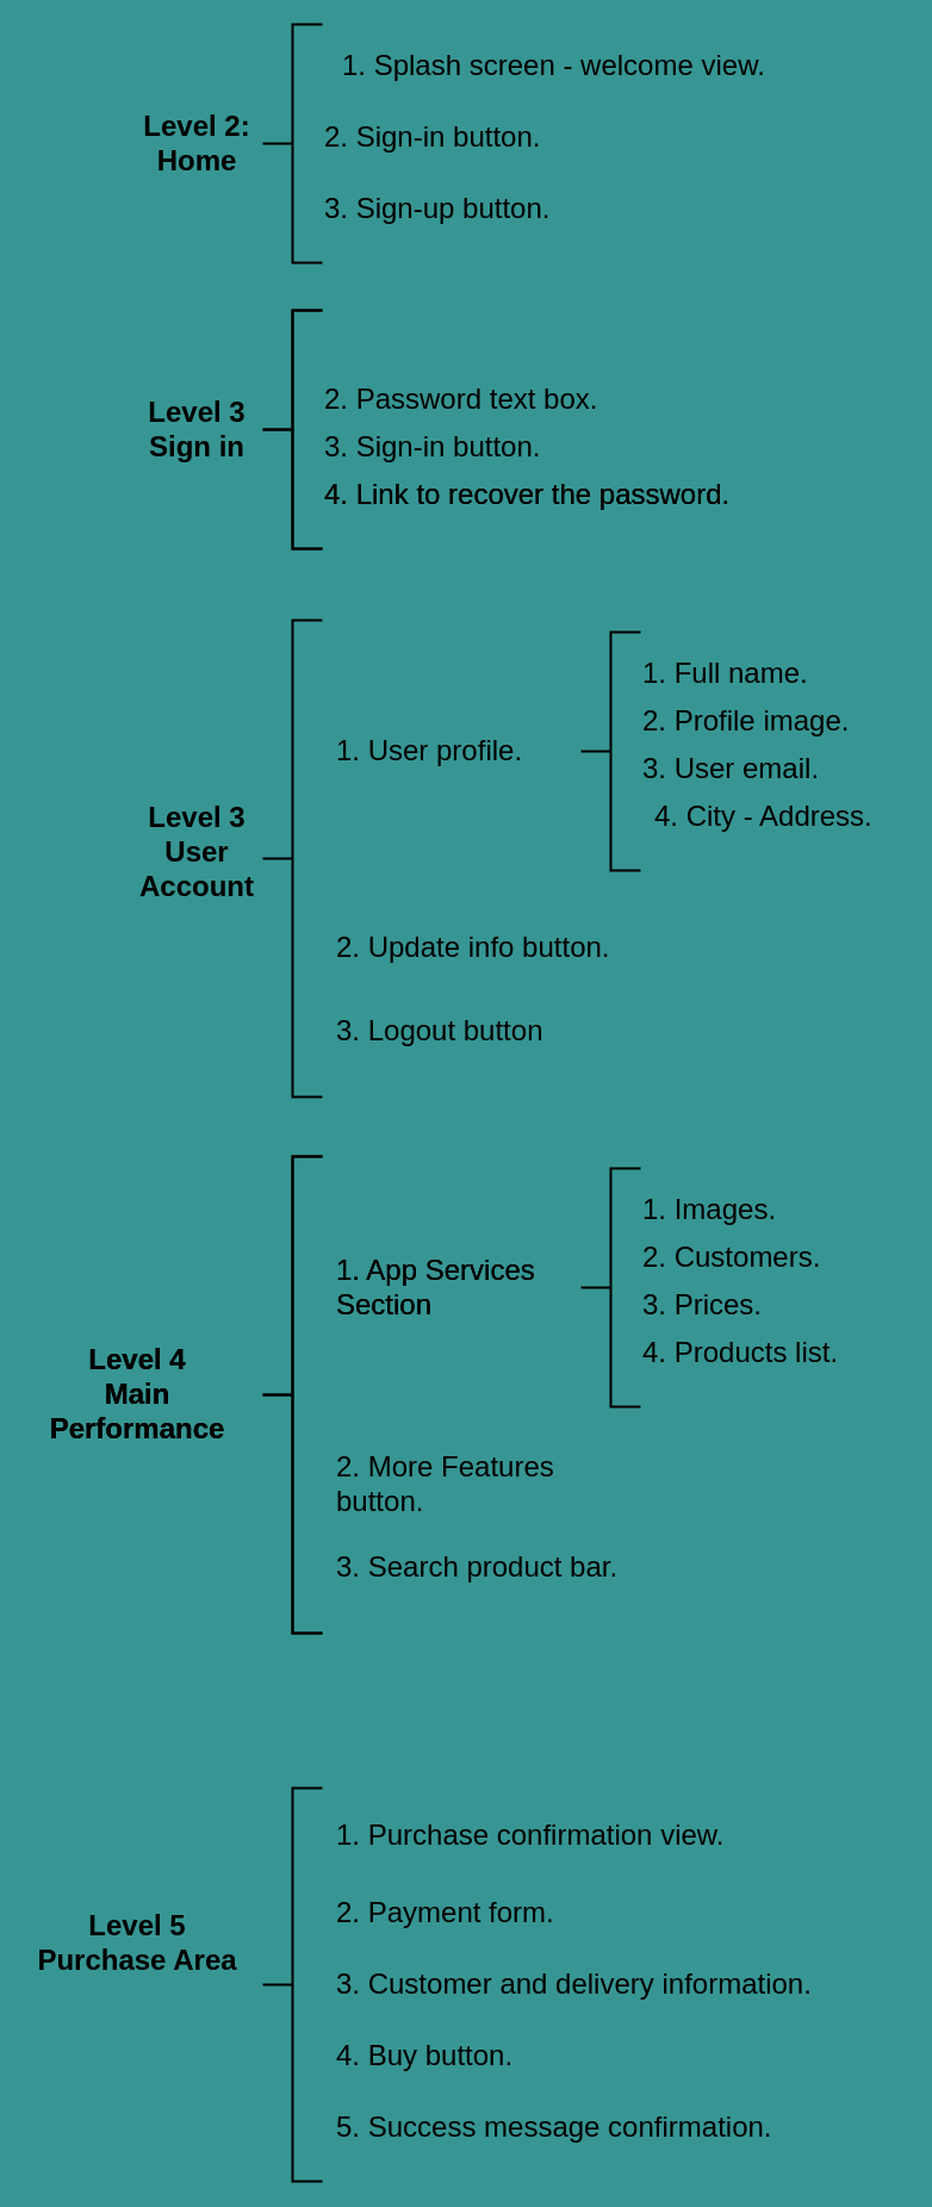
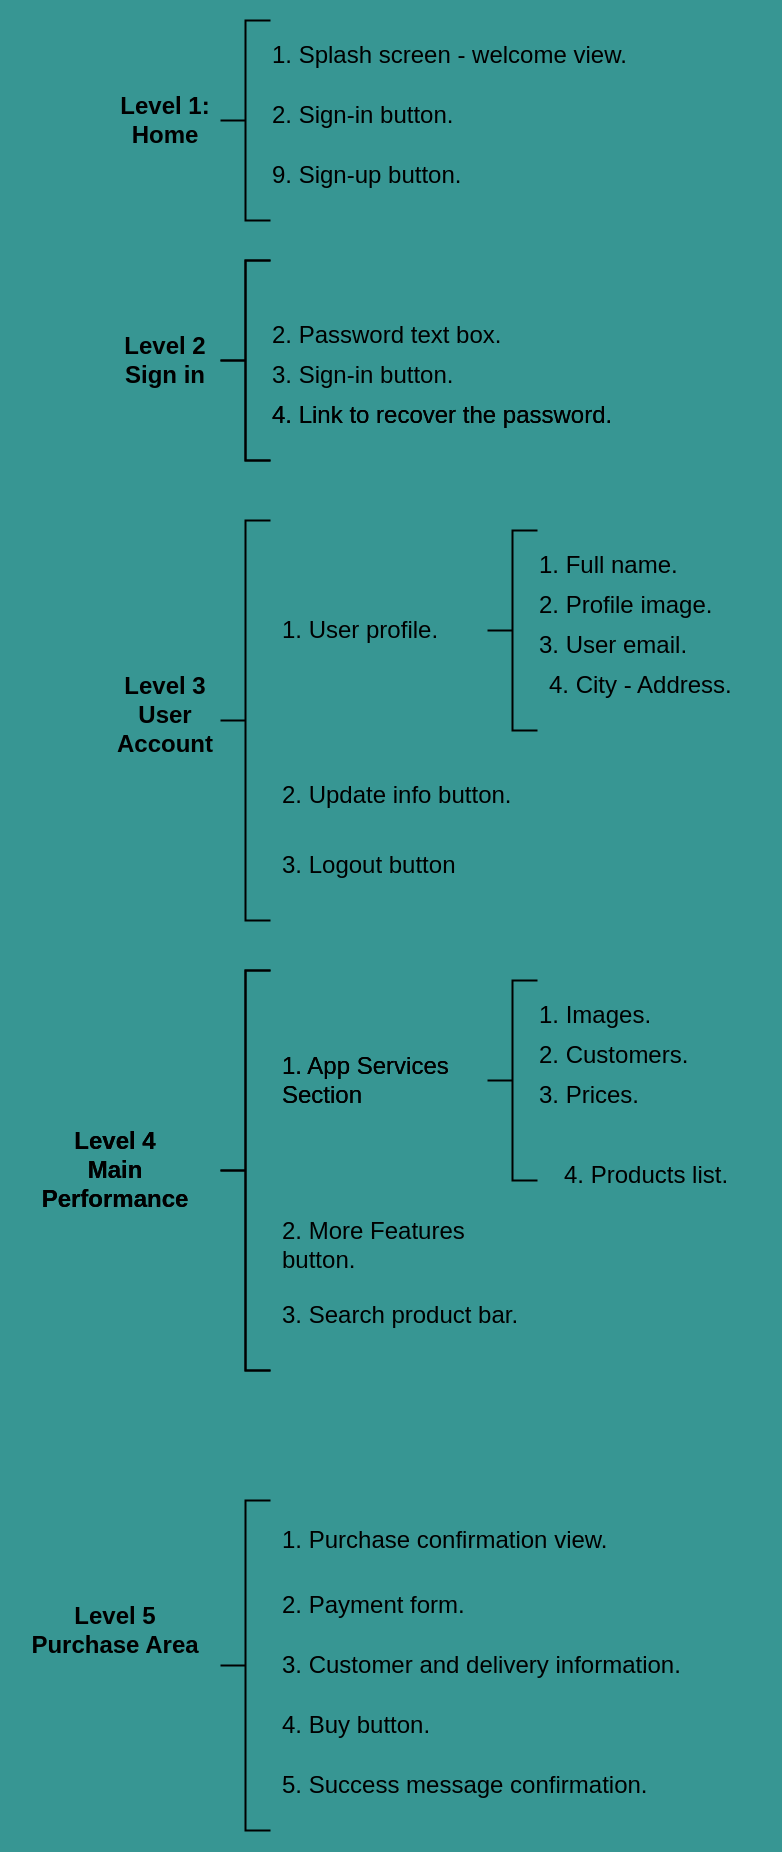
  <mxCell id="0" />
  <mxCell id="1" parent="0" />
- <mxCell id="2" value="&lt;font style=&quot;font-size: 24px;&quot;&gt;&lt;b&gt;Level 2:&lt;br&gt;Home&lt;br&gt;&lt;/b&gt;&lt;/font&gt;" style="text;html=1;strokeColor=none;fillColor=none;align=center;verticalAlign=middle;whiteSpace=wrap;rounded=0;" vertex="1" parent="1"><mxGeometry x="110" y="105" width="110" height="30" as="geometry" /></mxCell>
+ <mxCell id="2" value="&lt;font style=&quot;font-size: 24px;&quot;&gt;&lt;b&gt;Level 1:&lt;br&gt;Home&lt;br&gt;&lt;/b&gt;&lt;/font&gt;" style="text;html=1;strokeColor=none;fillColor=none;align=center;verticalAlign=middle;whiteSpace=wrap;rounded=0;" vertex="1" parent="1"><mxGeometry x="110" y="105" width="110" height="30" as="geometry" /></mxCell>
  <mxCell id="3" value="" style="strokeWidth=2;html=1;shape=mxgraph.flowchart.annotation_2;align=left;labelPosition=right;pointerEvents=1;fontSize=24;" vertex="1" parent="1"><mxGeometry x="220" y="20" width="50" height="200" as="geometry" /></mxCell>
- <mxCell id="4" value="1. Splash screen - welcome view.&amp;nbsp;" style="text;html=1;strokeColor=none;fillColor=none;align=left;verticalAlign=middle;whiteSpace=wrap;rounded=0;fontSize=24;" vertex="1" parent="1"><mxGeometry x="285" y="40" width="380" height="30" as="geometry" /></mxCell>
+ <mxCell id="4" value="1. Splash screen - welcome view.&amp;nbsp;" style="text;html=1;strokeColor=none;fillColor=none;align=left;verticalAlign=middle;whiteSpace=wrap;rounded=0;fontSize=24;" vertex="1" parent="1"><mxGeometry x="270" y="40" width="380" height="30" as="geometry" /></mxCell>
  <mxCell id="5" value="2. Sign-in button." style="text;html=1;strokeColor=none;fillColor=none;align=left;verticalAlign=middle;whiteSpace=wrap;rounded=0;fontSize=24;" vertex="1" parent="1"><mxGeometry x="270" y="100" width="300" height="30" as="geometry" /></mxCell>
- <mxCell id="6" value="3. Sign-up button." style="text;html=1;strokeColor=none;fillColor=none;align=left;verticalAlign=middle;whiteSpace=wrap;rounded=0;fontSize=24;" vertex="1" parent="1"><mxGeometry x="270" y="160" width="300" height="30" as="geometry" /></mxCell>
- <mxCell id="7" value="&lt;font style=&quot;font-size: 24px;&quot;&gt;&lt;b&gt;Level 3 Sign in&lt;/b&gt;&lt;/font&gt;" style="text;html=1;strokeColor=none;fillColor=none;align=center;verticalAlign=middle;whiteSpace=wrap;rounded=0;" vertex="1" parent="1"><mxGeometry x="110" y="345" width="110" height="30" as="geometry" /></mxCell>
+ <mxCell id="6" value="9. Sign-up button." style="text;html=1;strokeColor=none;fillColor=none;align=left;verticalAlign=middle;whiteSpace=wrap;rounded=0;fontSize=24;" vertex="1" parent="1"><mxGeometry x="270" y="160" width="300" height="30" as="geometry" /></mxCell>
+ <mxCell id="7" value="&lt;font style=&quot;font-size: 24px;&quot;&gt;&lt;b&gt;Level 2 Sign in&lt;/b&gt;&lt;/font&gt;" style="text;html=1;strokeColor=none;fillColor=none;align=center;verticalAlign=middle;whiteSpace=wrap;rounded=0;" vertex="1" parent="1"><mxGeometry x="110" y="345" width="110" height="30" as="geometry" /></mxCell>
  <mxCell id="8" value="" style="strokeWidth=2;html=1;shape=mxgraph.flowchart.annotation_2;align=left;labelPosition=right;pointerEvents=1;fontSize=24;" vertex="1" parent="1"><mxGeometry x="220" y="260" width="50" height="200" as="geometry" /></mxCell>
  <mxCell id="9" value="2. Password text box." style="text;html=1;strokeColor=none;fillColor=none;align=left;verticalAlign=middle;whiteSpace=wrap;rounded=0;fontSize=24;" vertex="1" parent="1"><mxGeometry x="270" y="320" width="300" height="30" as="geometry" /></mxCell>
  <mxCell id="10" value="3. Sign-in button." style="text;html=1;strokeColor=none;fillColor=none;align=left;verticalAlign=middle;whiteSpace=wrap;rounded=0;fontSize=24;" vertex="1" parent="1"><mxGeometry x="270" y="360" width="300" height="30" as="geometry" /></mxCell>
  <mxCell id="11" value="4. Link to recover the password." style="text;html=1;strokeColor=none;fillColor=none;align=left;verticalAlign=middle;whiteSpace=wrap;rounded=0;fontSize=24;" vertex="1" parent="1"><mxGeometry x="270" y="400" width="370" height="30" as="geometry" /></mxCell>
  <mxCell id="12" value="&lt;font style=&quot;font-size: 24px;&quot;&gt;&lt;b&gt;Level 3 User Account&lt;/b&gt;&lt;/font&gt;" style="text;html=1;strokeColor=none;fillColor=none;align=center;verticalAlign=middle;whiteSpace=wrap;rounded=0;" vertex="1" parent="1"><mxGeometry x="110" y="700" width="110" height="30" as="geometry" /></mxCell>
  <mxCell id="13" value="" style="strokeWidth=2;html=1;shape=mxgraph.flowchart.annotation_2;align=left;labelPosition=right;pointerEvents=1;fontSize=24;" vertex="1" parent="1"><mxGeometry x="220" y="520" width="50" height="400" as="geometry" /></mxCell>
  <mxCell id="14" value="" style="strokeWidth=2;html=1;shape=mxgraph.flowchart.annotation_2;align=left;labelPosition=right;pointerEvents=1;fontSize=24;" vertex="1" parent="1"><mxGeometry x="220" y="260" width="50" height="200" as="geometry" /></mxCell>
  <mxCell id="15" value="4. Link to recover the password." style="text;html=1;strokeColor=none;fillColor=none;align=left;verticalAlign=middle;whiteSpace=wrap;rounded=0;fontSize=24;" vertex="1" parent="1"><mxGeometry x="270" y="400" width="370" height="30" as="geometry" /></mxCell>
  <mxCell id="16" value="1. Full name." style="text;html=1;strokeColor=none;fillColor=none;align=left;verticalAlign=middle;whiteSpace=wrap;rounded=0;fontSize=24;" vertex="1" parent="1"><mxGeometry x="537" y="550" width="163" height="30" as="geometry" /></mxCell>
  <mxCell id="17" value="2. Profile image." style="text;html=1;strokeColor=none;fillColor=none;align=left;verticalAlign=middle;whiteSpace=wrap;rounded=0;fontSize=24;" vertex="1" parent="1"><mxGeometry x="537" y="590" width="203" height="30" as="geometry" /></mxCell>
  <mxCell id="18" value="" style="strokeWidth=2;html=1;shape=mxgraph.flowchart.annotation_2;align=left;labelPosition=right;pointerEvents=1;fontSize=24;" vertex="1" parent="1"><mxGeometry x="487" y="530" width="50" height="200" as="geometry" /></mxCell>
  <mxCell id="19" value="4. City - Address." style="text;html=1;strokeColor=none;fillColor=none;align=left;verticalAlign=middle;whiteSpace=wrap;rounded=0;fontSize=24;" vertex="1" parent="1"><mxGeometry x="547" y="670" width="213" height="30" as="geometry" /></mxCell>
  <mxCell id="20" value="3. User email." style="text;html=1;strokeColor=none;fillColor=none;align=left;verticalAlign=middle;whiteSpace=wrap;rounded=0;fontSize=24;" vertex="1" parent="1"><mxGeometry x="537" y="630" width="183" height="30" as="geometry" /></mxCell>
  <mxCell id="21" value="1. User profile." style="text;html=1;strokeColor=none;fillColor=none;align=left;verticalAlign=middle;whiteSpace=wrap;rounded=0;fontSize=24;" vertex="1" parent="1"><mxGeometry x="280" y="615" width="170" height="30" as="geometry" /></mxCell>
  <mxCell id="22" value="2. Update info button." style="text;html=1;strokeColor=none;fillColor=none;align=left;verticalAlign=middle;whiteSpace=wrap;rounded=0;fontSize=24;" vertex="1" parent="1"><mxGeometry x="280" y="780" width="250" height="30" as="geometry" /></mxCell>
  <mxCell id="23" value="3. Logout button" style="text;html=1;strokeColor=none;fillColor=none;align=left;verticalAlign=middle;whiteSpace=wrap;rounded=0;fontSize=24;" vertex="1" parent="1"><mxGeometry x="280" y="850" width="250" height="30" as="geometry" /></mxCell>
  <mxCell id="24" value="&lt;font style=&quot;font-size: 24px;&quot;&gt;&lt;b&gt;Level 4 &lt;br&gt;Main Performance&lt;/b&gt;&lt;/font&gt;" style="text;html=1;strokeColor=none;fillColor=none;align=center;verticalAlign=middle;whiteSpace=wrap;rounded=0;" vertex="1" parent="1"><mxGeometry x="20" y="1130" width="190" height="80" as="geometry" /></mxCell>
  <mxCell id="25" value="" style="strokeWidth=2;html=1;shape=mxgraph.flowchart.annotation_2;align=left;labelPosition=right;pointerEvents=1;fontSize=24;" vertex="1" parent="1"><mxGeometry x="220" y="970" width="50" height="400" as="geometry" /></mxCell>
  <mxCell id="26" value="1. Images." style="text;html=1;strokeColor=none;fillColor=none;align=left;verticalAlign=middle;whiteSpace=wrap;rounded=0;fontSize=24;" vertex="1" parent="1"><mxGeometry x="537" y="1000" width="163" height="30" as="geometry" /></mxCell>
  <mxCell id="27" value="" style="strokeWidth=2;html=1;shape=mxgraph.flowchart.annotation_2;align=left;labelPosition=right;pointerEvents=1;fontSize=24;" vertex="1" parent="1"><mxGeometry x="487" y="980" width="50" height="200" as="geometry" /></mxCell>
  <mxCell id="28" value="1. App Services Section" style="text;html=1;strokeColor=none;fillColor=none;align=left;verticalAlign=middle;whiteSpace=wrap;rounded=0;fontSize=24;" vertex="1" parent="1"><mxGeometry x="280" y="1065" width="170" height="30" as="geometry" /></mxCell>
  <mxCell id="29" value="2. More Features button." style="text;html=1;strokeColor=none;fillColor=none;align=left;verticalAlign=middle;whiteSpace=wrap;rounded=0;fontSize=24;" vertex="1" parent="1"><mxGeometry x="280" y="1230" width="250" height="30" as="geometry" /></mxCell>
  <mxCell id="30" value="3. Search product bar." style="text;html=1;strokeColor=none;fillColor=none;align=left;verticalAlign=middle;whiteSpace=wrap;rounded=0;fontSize=24;" vertex="1" parent="1"><mxGeometry x="280" y="1300" width="250" height="30" as="geometry" /></mxCell>
  <mxCell id="31" value="2. Customers." style="text;html=1;strokeColor=none;fillColor=none;align=left;verticalAlign=middle;whiteSpace=wrap;rounded=0;fontSize=24;" vertex="1" parent="1"><mxGeometry x="537" y="1040" width="203" height="30" as="geometry" /></mxCell>
- <mxCell id="32" value="4. Products list." style="text;html=1;strokeColor=none;fillColor=none;align=left;verticalAlign=middle;whiteSpace=wrap;rounded=0;fontSize=24;" vertex="1" parent="1"><mxGeometry x="537" y="1120" width="213" height="30" as="geometry" /></mxCell>
+ <mxCell id="32" value="4. Products list." style="text;html=1;strokeColor=none;fillColor=none;align=left;verticalAlign=middle;whiteSpace=wrap;rounded=0;fontSize=24;" vertex="1" parent="1"><mxGeometry x="562" y="1160" width="213" height="30" as="geometry" /></mxCell>
  <mxCell id="33" value="3. Prices." style="text;html=1;strokeColor=none;fillColor=none;align=left;verticalAlign=middle;whiteSpace=wrap;rounded=0;fontSize=24;" vertex="1" parent="1"><mxGeometry x="537" y="1080" width="183" height="30" as="geometry" /></mxCell>
  <mxCell id="34" value="&lt;font style=&quot;font-size: 24px;&quot;&gt;&lt;b&gt;Level 4 &lt;br&gt;Main Performance&lt;/b&gt;&lt;/font&gt;" style="text;html=1;strokeColor=none;fillColor=none;align=center;verticalAlign=middle;whiteSpace=wrap;rounded=0;" vertex="1" parent="1"><mxGeometry x="20" y="1130" width="190" height="80" as="geometry" /></mxCell>
  <mxCell id="35" value="" style="strokeWidth=2;html=1;shape=mxgraph.flowchart.annotation_2;align=left;labelPosition=right;pointerEvents=1;fontSize=24;" vertex="1" parent="1"><mxGeometry x="220" y="970" width="50" height="400" as="geometry" /></mxCell>
  <mxCell id="36" value="1. App Services Section" style="text;html=1;strokeColor=none;fillColor=none;align=left;verticalAlign=middle;whiteSpace=wrap;rounded=0;fontSize=24;" vertex="1" parent="1"><mxGeometry x="280" y="1065" width="170" height="30" as="geometry" /></mxCell>
  <mxCell id="37" value="2. Payment form." style="text;html=1;strokeColor=none;fillColor=none;align=left;verticalAlign=middle;whiteSpace=wrap;rounded=0;fontSize=24;" vertex="1" parent="1"><mxGeometry x="280" y="1590" width="330" height="30" as="geometry" /></mxCell>
  <mxCell id="38" value="3. Customer and delivery information." style="text;html=1;strokeColor=none;fillColor=none;align=left;verticalAlign=middle;whiteSpace=wrap;rounded=0;fontSize=24;" vertex="1" parent="1"><mxGeometry x="280" y="1650" width="420" height="30" as="geometry" /></mxCell>
  <mxCell id="39" value="&lt;font style=&quot;font-size: 24px;&quot;&gt;&lt;b&gt;Level 5&lt;br&gt;Purchase Area&lt;/b&gt;&lt;/font&gt;" style="text;html=1;strokeColor=none;fillColor=none;align=center;verticalAlign=middle;whiteSpace=wrap;rounded=0;" vertex="1" parent="1"><mxGeometry x="20" y="1590" width="190" height="80" as="geometry" /></mxCell>
  <mxCell id="40" value="" style="strokeWidth=2;html=1;shape=mxgraph.flowchart.annotation_2;align=left;labelPosition=right;pointerEvents=1;fontSize=24;" vertex="1" parent="1"><mxGeometry x="220" y="1500" width="50" height="330" as="geometry" /></mxCell>
  <mxCell id="41" value="1. Purchase confirmation view." style="text;html=1;strokeColor=none;fillColor=none;align=left;verticalAlign=middle;whiteSpace=wrap;rounded=0;fontSize=24;" vertex="1" parent="1"><mxGeometry x="280" y="1525" width="340" height="30" as="geometry" /></mxCell>
  <mxCell id="42" value="4. Buy button." style="text;html=1;strokeColor=none;fillColor=none;align=left;verticalAlign=middle;whiteSpace=wrap;rounded=0;fontSize=24;" vertex="1" parent="1"><mxGeometry x="280" y="1710" width="330" height="30" as="geometry" /></mxCell>
  <mxCell id="43" value="5. Success message confirmation." style="text;html=1;strokeColor=none;fillColor=none;align=left;verticalAlign=middle;whiteSpace=wrap;rounded=0;fontSize=24;" vertex="1" parent="1"><mxGeometry x="280" y="1770" width="370" height="30" as="geometry" /></mxCell>
